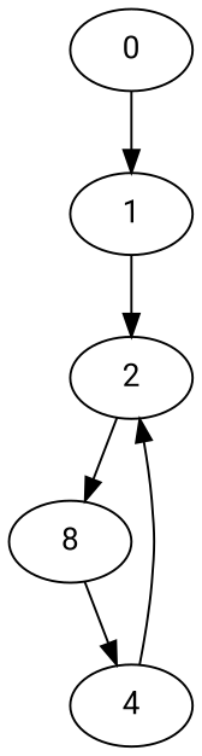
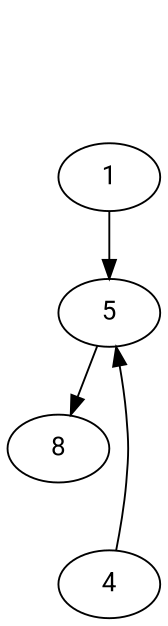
  strict digraph {
    fontname=Roboto
    node [component_delay=3 fontname=Roboto]
    edge [fontname=Roboto wire_delay=0]
-   0
    1
-   2
+   2 [label=5]
    n4 [label=8]
    4
-   0 -> 1
    1 -> 2 [wire_delay=2]
    2 -> n4
-   n4 -> 4
    4 -> 2 [wire_delay=3]
  }
